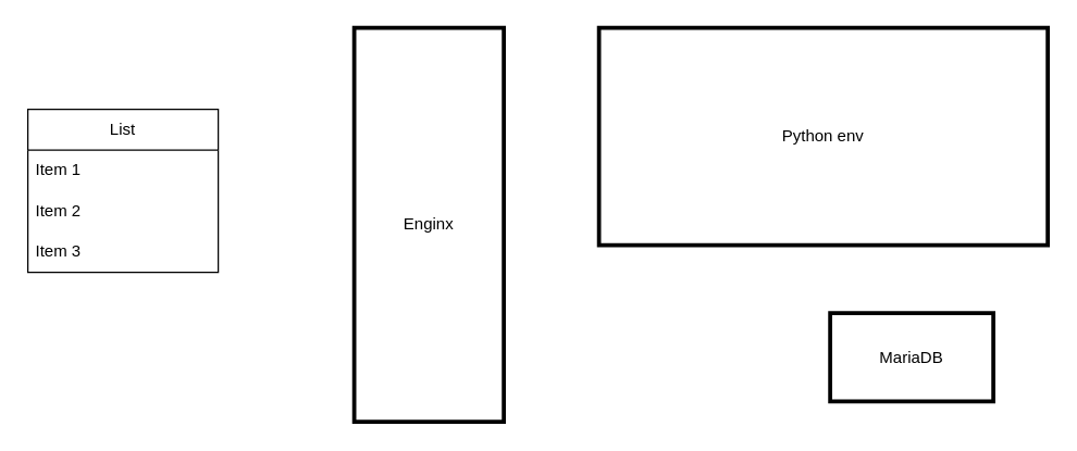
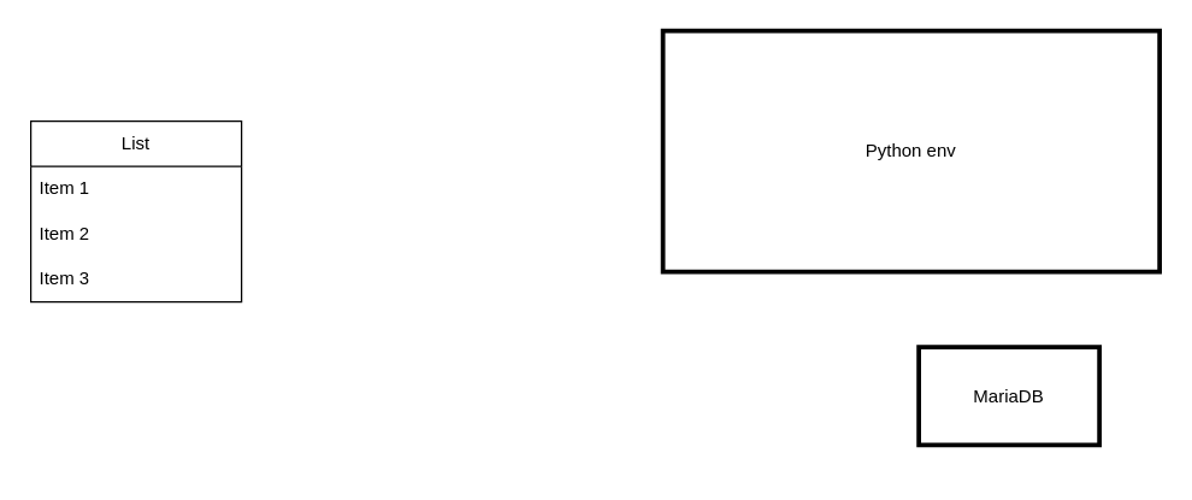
  <mxCell id="0" />
  <mxCell id="1" parent="0" />
  <mxCell id="2" value="Python env" style="rounded=0;whiteSpace=wrap;html=1;strokeWidth=3;" parent="1" vertex="1"><mxGeometry x="440" y="20" width="330" height="160" as="geometry" /></mxCell>
  <mxCell id="3" value="MariaDB" style="rounded=0;whiteSpace=wrap;html=1;strokeWidth=3;" parent="1" vertex="1"><mxGeometry x="610" y="230" width="120" height="65" as="geometry" /></mxCell>
- <mxCell id="4" value="Enginx" style="rounded=0;whiteSpace=wrap;html=1;strokeWidth=3;" parent="1" vertex="1"><mxGeometry x="260" y="20" width="110" height="290" as="geometry" /></mxCell>
  <mxCell id="5" value="List" style="swimlane;fontStyle=0;childLayout=stackLayout;horizontal=1;startSize=30;horizontalStack=0;resizeParent=1;resizeParentMax=0;resizeLast=0;collapsible=1;marginBottom=0;whiteSpace=wrap;html=1;" parent="1" vertex="1"><mxGeometry x="20" y="80" width="140" height="120" as="geometry" /></mxCell>
  <mxCell id="6" value="Item 1" style="text;strokeColor=none;fillColor=none;align=left;verticalAlign=middle;spacingLeft=4;spacingRight=4;overflow=hidden;points=[[0,0.5],[1,0.5]];portConstraint=eastwest;rotatable=0;whiteSpace=wrap;html=1;" parent="5" vertex="1"><mxGeometry y="30" width="140" height="30" as="geometry" /></mxCell>
  <mxCell id="7" value="Item 2" style="text;strokeColor=none;fillColor=none;align=left;verticalAlign=middle;spacingLeft=4;spacingRight=4;overflow=hidden;points=[[0,0.5],[1,0.5]];portConstraint=eastwest;rotatable=0;whiteSpace=wrap;html=1;" parent="5" vertex="1"><mxGeometry y="60" width="140" height="30" as="geometry" /></mxCell>
  <mxCell id="8" value="Item 3" style="text;strokeColor=none;fillColor=none;align=left;verticalAlign=middle;spacingLeft=4;spacingRight=4;overflow=hidden;points=[[0,0.5],[1,0.5]];portConstraint=eastwest;rotatable=0;whiteSpace=wrap;html=1;" parent="5" vertex="1"><mxGeometry y="90" width="140" height="30" as="geometry" /></mxCell>
